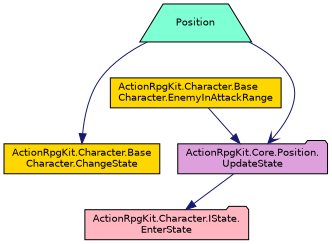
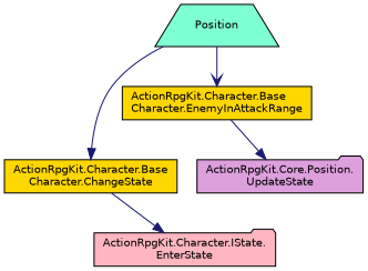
  digraph {
    rankdir=TB
    node [color=black fillcolor=gold fontname=Helvetica fontsize=10 shape=box style=filled]
    edge [arrowhead=normal color=midnightblue fontname=Helvetica fontsize=10 labelfontname=Helvetica labelfontsize=10 style=solid]
    n1 [fillcolor=aquamarine fontcolor=black height=0.2 label=Position shape=trapezium width=0.4]
    n2 [height=0.2 label="ActionRpgKit.Character.Base\lCharacter.ChangeState" width=0.4]
    n3 [height=0.2 label="ActionRpgKit.Character.Base\lCharacter.EnemyInAttackRange" width=0.4]
    n4 [fillcolor=lightpink height=0.2 label="ActionRpgKit.Character.IState.\lEnterState" shape=folder width=0.4]
    n5 [fillcolor=plum height=0.2 label="ActionRpgKit.Core.Position.\lUpdateState" shape=folder width=0.4]
    n1 -> n2
-   n1 -> n5 [arrowhead=vee]
-   n5 -> n4
+   n1 -> n3 [arrowhead=vee]
+   n2 -> n4
    n3 -> n5
  }
